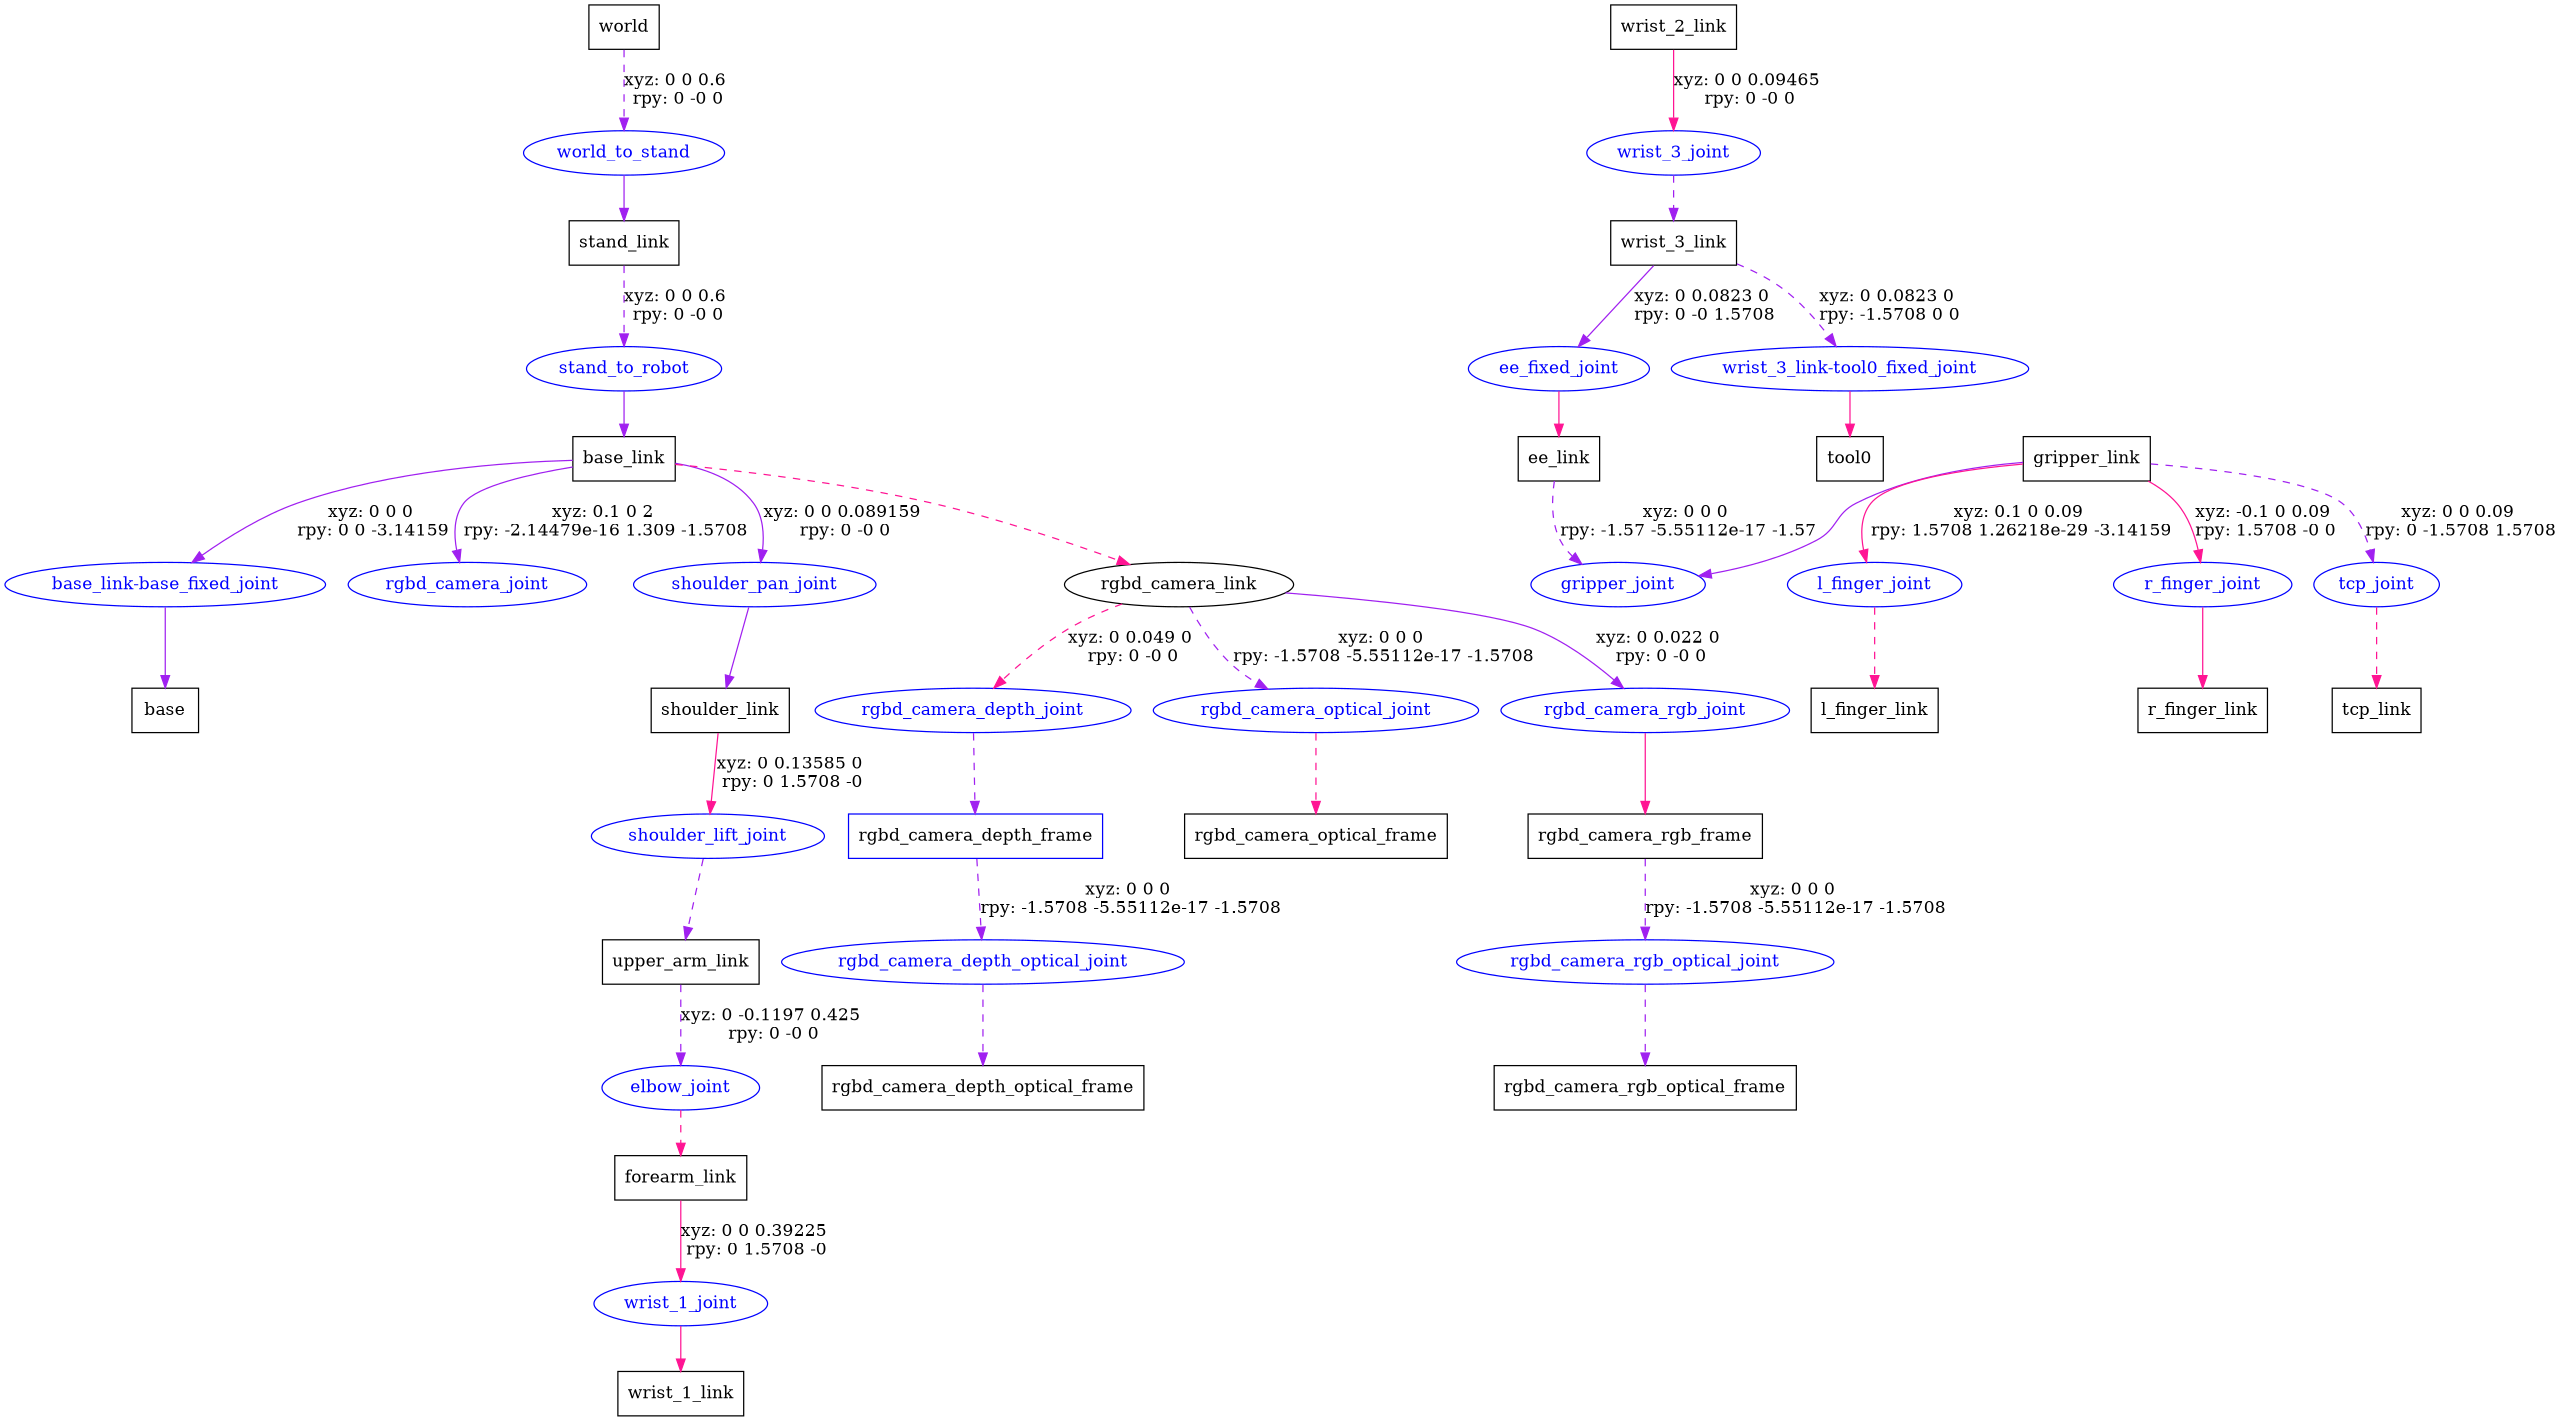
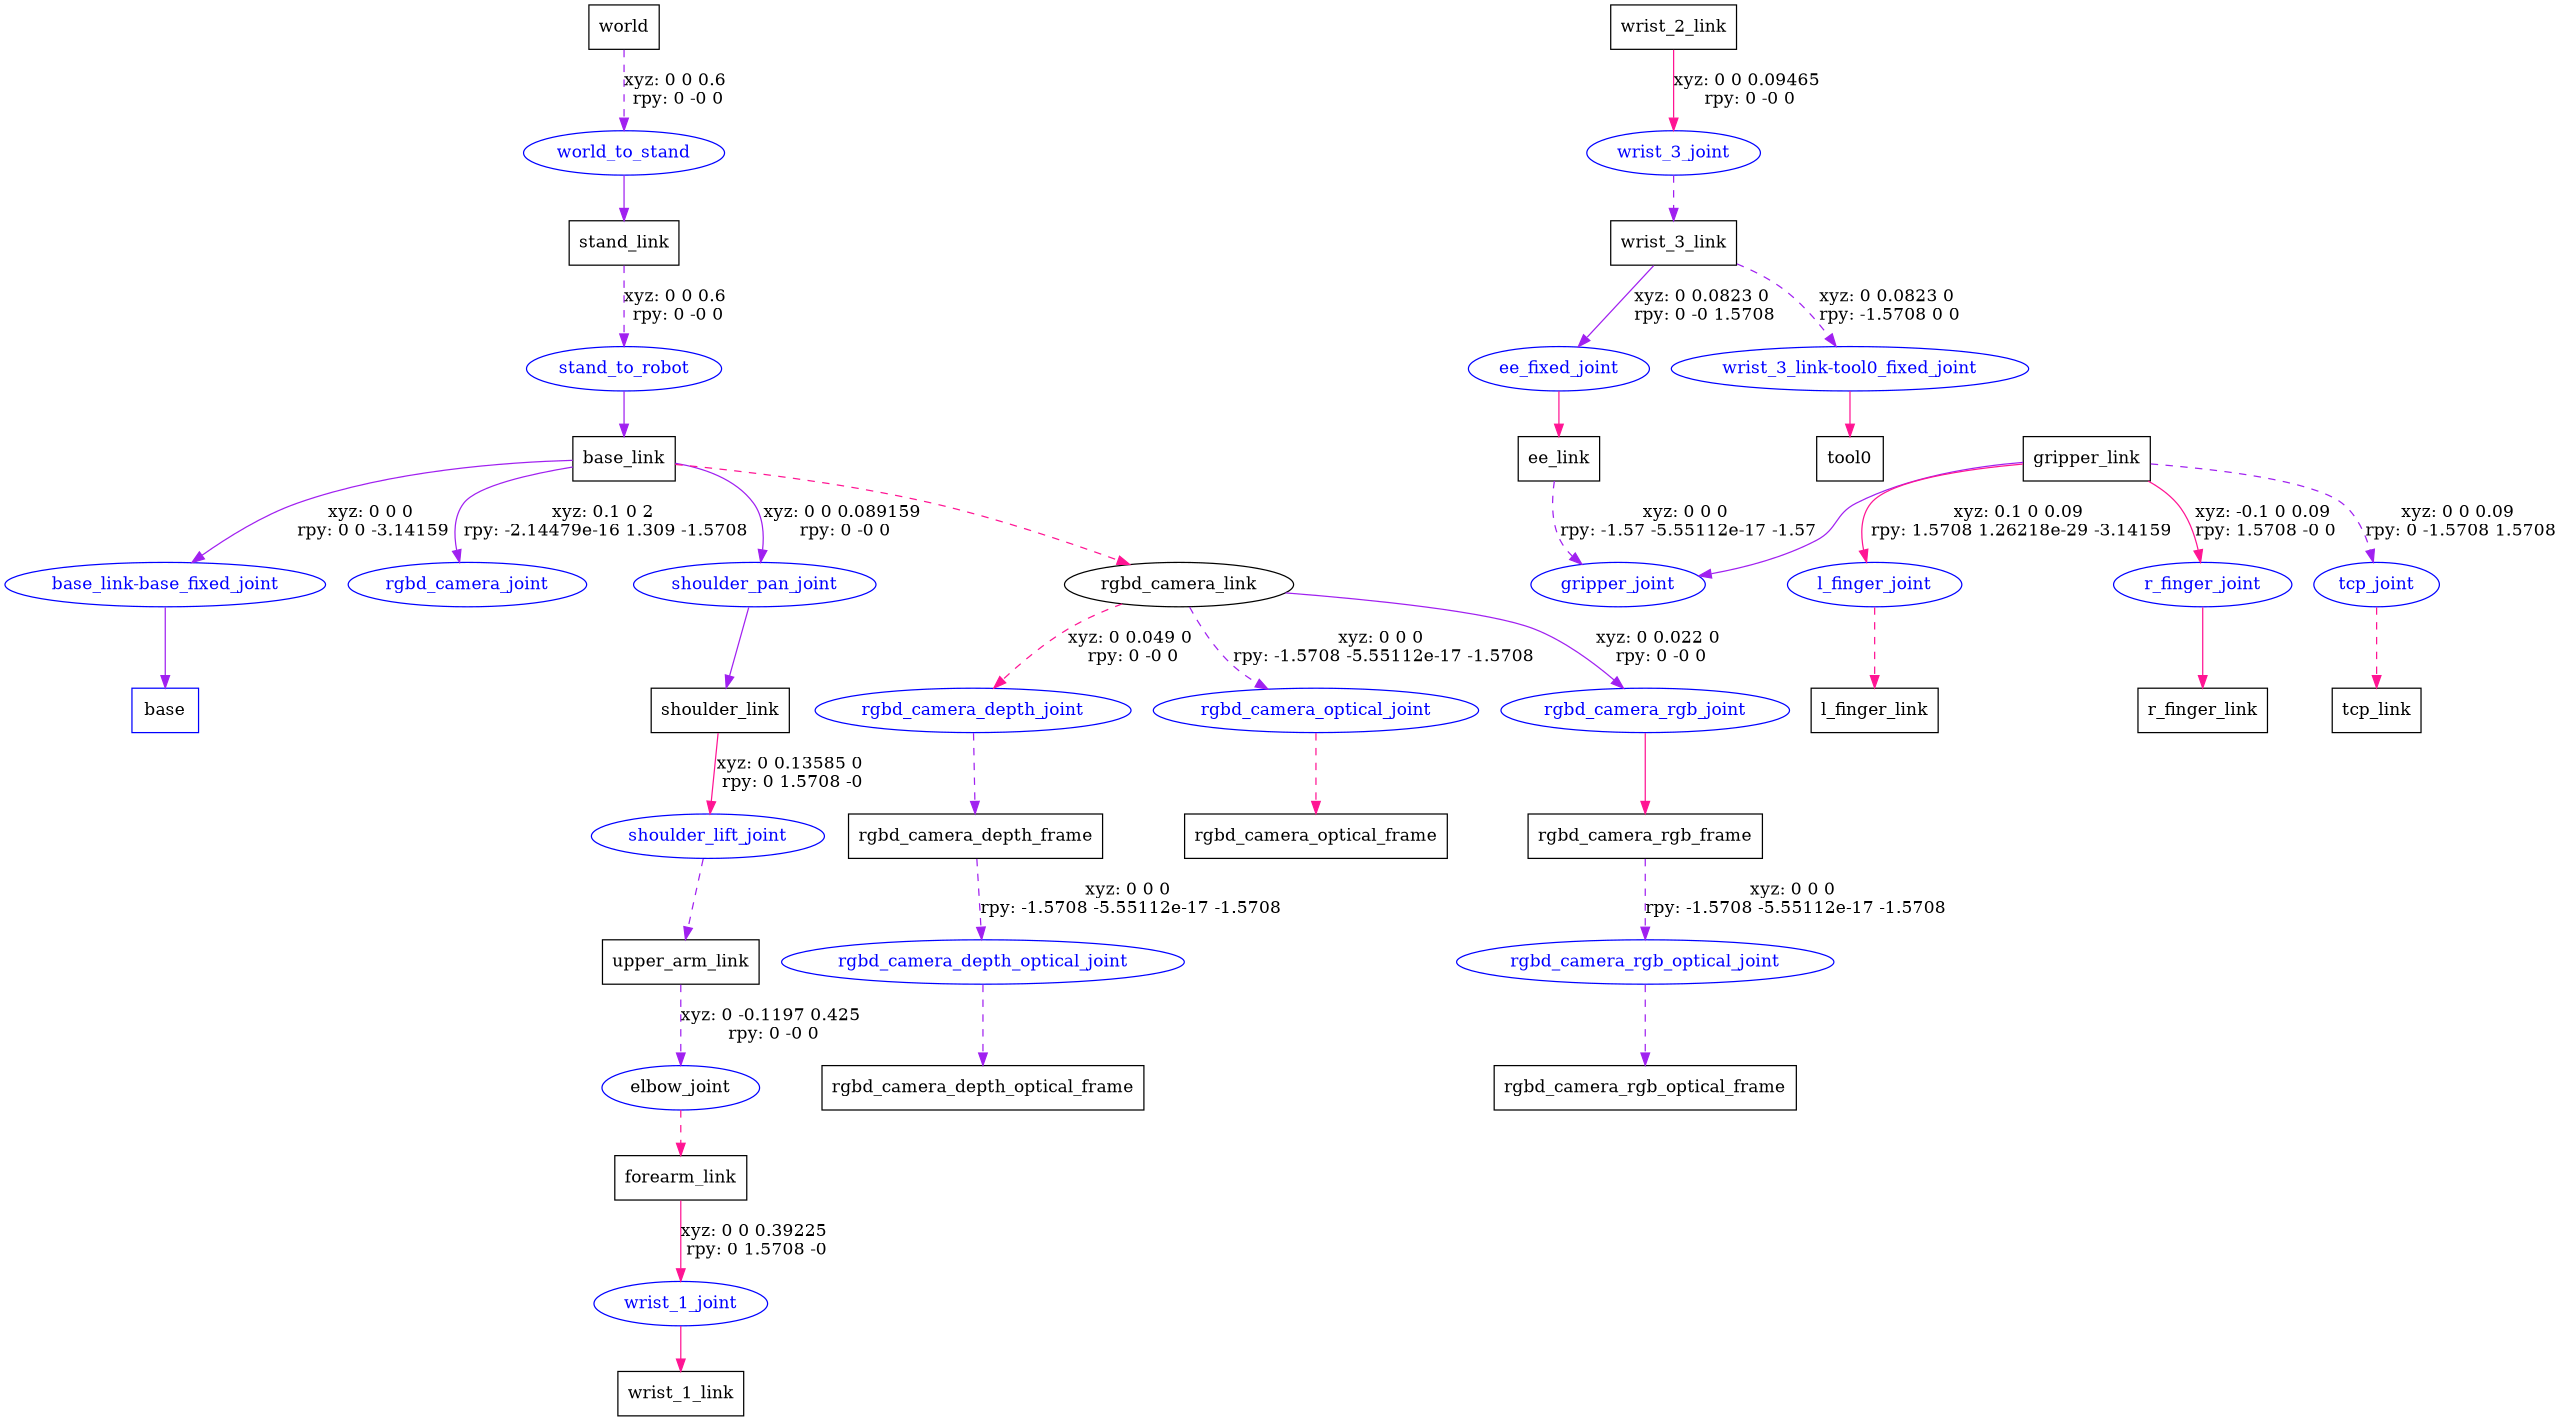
  digraph {
    node [shape=box]
    edge [color=purple style=dashed]
    n1 [label=world]
    world_to_stand [color=blue fontcolor=blue shape=ellipse]
    n3 [label=stand_link]
    stand_to_robot [color=blue fontcolor=blue shape=ellipse]
    n5 [label=base_link]
    "base_link-base_fixed_joint" [color=blue fontcolor=blue shape=ellipse]
    rgbd_camera_joint [color=blue fontcolor=blue shape=ellipse]
    shoulder_pan_joint [color=blue fontcolor=blue shape=ellipse]
    n9 [label=rgbd_camera_link shape=ellipse]
-   n10 [label=base]
+   n10 [label=base color=blue]
    n11 [label=shoulder_link]
    rgbd_camera_depth_joint [color=blue fontcolor=blue shape=ellipse]
    rgbd_camera_optical_joint [color=blue fontcolor=blue shape=ellipse]
    rgbd_camera_rgb_joint [color=blue fontcolor=blue shape=ellipse]
-   n15 [label=rgbd_camera_depth_frame color=blue]
+   n15 [label=rgbd_camera_depth_frame]
    n16 [label=rgbd_camera_optical_frame]
    n17 [label=rgbd_camera_rgb_frame]
    rgbd_camera_depth_optical_joint [color=blue fontcolor=blue shape=ellipse]
    n19 [label=rgbd_camera_depth_optical_frame]
    rgbd_camera_rgb_optical_joint [color=blue fontcolor=blue shape=ellipse]
    n21 [label=rgbd_camera_rgb_optical_frame]
    shoulder_lift_joint [color=blue fontcolor=blue shape=ellipse]
    n23 [label=upper_arm_link]
-   elbow_joint [color=blue fontcolor=blue shape=ellipse]
+   elbow_joint [color=blue fontcolor=black shape=ellipse]
    n25 [label=forearm_link]
    wrist_1_joint [color=blue fontcolor=blue shape=ellipse]
    n27 [label=wrist_1_link]
    n28 [label=wrist_2_link]
    wrist_3_joint [color=blue fontcolor=blue shape=ellipse]
    n30 [label=wrist_3_link]
    ee_fixed_joint [color=blue fontcolor=blue shape=ellipse]
    "wrist_3_link-tool0_fixed_joint" [color=blue fontcolor=blue shape=ellipse]
    n33 [label=ee_link]
    n34 [label=tool0]
    gripper_joint [color=blue fontcolor=blue shape=ellipse]
    n36 [label=gripper_link]
    l_finger_joint [color=blue fontcolor=blue shape=ellipse]
    r_finger_joint [color=blue fontcolor=blue shape=ellipse]
    tcp_joint [color=blue fontcolor=blue shape=ellipse]
    n40 [label=l_finger_link]
    n41 [label=r_finger_link]
    n42 [label=tcp_link]
    n1 -> world_to_stand [label="xyz: 0 0 0.6 \nrpy: 0 -0 0"]
    world_to_stand -> n3 [style=solid]
    n3 -> stand_to_robot [label="xyz: 0 0 0.6 \nrpy: 0 -0 0"]
    stand_to_robot -> n5 [style=solid]
    n5 -> "base_link-base_fixed_joint" [label="xyz: 0 0 0 \nrpy: 0 0 -3.14159" style=solid]
    n5 -> rgbd_camera_joint [label="xyz: 0.1 0 2 \nrpy: -2.14479e-16 1.309 -1.5708" style=solid]
    n5 -> shoulder_pan_joint [label="xyz: 0 0 0.089159 \nrpy: 0 -0 0" style=solid]
    n5 -> n9 [color=deeppink]
    "base_link-base_fixed_joint" -> n10 [style=solid]
    shoulder_pan_joint -> n11 [style=solid]
    n9 -> rgbd_camera_depth_joint [color=deeppink label="xyz: 0 0.049 0 \nrpy: 0 -0 0"]
    n9 -> rgbd_camera_optical_joint [label="xyz: 0 0 0 \nrpy: -1.5708 -5.55112e-17 -1.5708"]
    n9 -> rgbd_camera_rgb_joint [label="xyz: 0 0.022 0 \nrpy: 0 -0 0" style=solid]
    n11 -> shoulder_lift_joint [color=deeppink label="xyz: 0 0.13585 0 \nrpy: 0 1.5708 -0" style=solid]
    rgbd_camera_depth_joint -> n15
    rgbd_camera_optical_joint -> n16 [color=deeppink]
    rgbd_camera_rgb_joint -> n17 [color=deeppink style=solid]
    n15 -> rgbd_camera_depth_optical_joint [label="xyz: 0 0 0 \nrpy: -1.5708 -5.55112e-17 -1.5708"]
    n17 -> rgbd_camera_rgb_optical_joint [label="xyz: 0 0 0 \nrpy: -1.5708 -5.55112e-17 -1.5708"]
    rgbd_camera_depth_optical_joint -> n19
    rgbd_camera_rgb_optical_joint -> n21
    shoulder_lift_joint -> n23
    n23 -> elbow_joint [label="xyz: 0 -0.1197 0.425 \nrpy: 0 -0 0"]
    elbow_joint -> n25 [color=deeppink]
    n25 -> wrist_1_joint [color=deeppink label="xyz: 0 0 0.39225 \nrpy: 0 1.5708 -0" style=solid]
    wrist_1_joint -> n27 [color=deeppink style=solid]
    n28 -> wrist_3_joint [color=deeppink label="xyz: 0 0 0.09465 \nrpy: 0 -0 0" style=solid]
    wrist_3_joint -> n30
    n30 -> ee_fixed_joint [label="xyz: 0 0.0823 0 \nrpy: 0 -0 1.5708" style=solid]
    n30 -> "wrist_3_link-tool0_fixed_joint" [label="xyz: 0 0.0823 0 \nrpy: -1.5708 0 0"]
    ee_fixed_joint -> n33 [color=deeppink style=solid]
    "wrist_3_link-tool0_fixed_joint" -> n34 [color=deeppink style=solid]
    n33 -> gripper_joint [label="xyz: 0 0 0 \nrpy: -1.57 -5.55112e-17 -1.57"]
    n36 -> gripper_joint [style=solid]
    n36 -> l_finger_joint [color=deeppink label="xyz: 0.1 0 0.09 \nrpy: 1.5708 1.26218e-29 -3.14159" style=solid]
    n36 -> r_finger_joint [color=deeppink label="xyz: -0.1 0 0.09 \nrpy: 1.5708 -0 0" style=solid]
    n36 -> tcp_joint [label="xyz: 0 0 0.09 \nrpy: 0 -1.5708 1.5708"]
    l_finger_joint -> n40 [color=deeppink]
    r_finger_joint -> n41 [color=deeppink style=solid]
    tcp_joint -> n42 [color=deeppink]
  }
